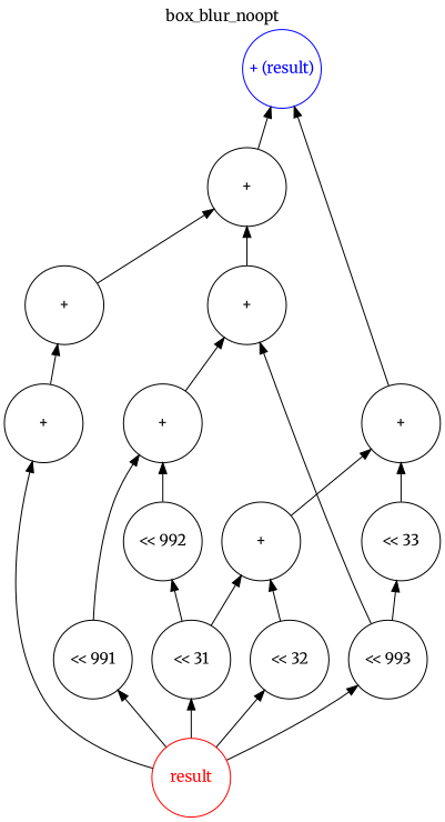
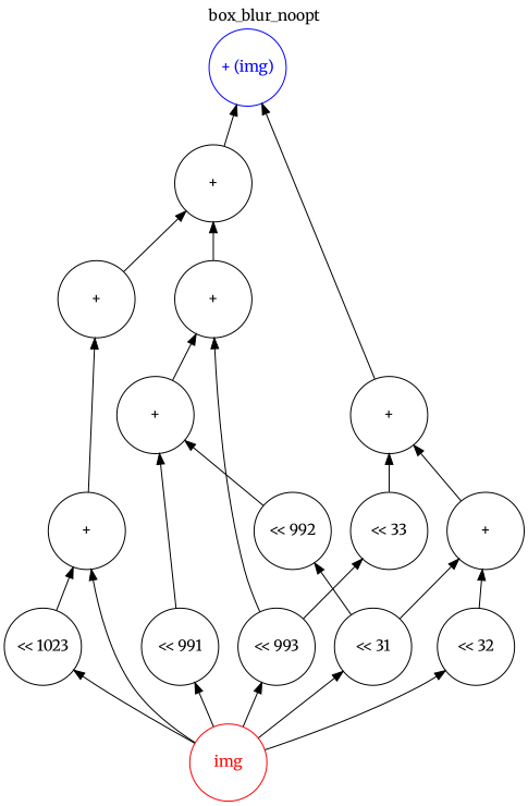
  digraph {
    fontname=Merriweather
    label=box_blur_noopt
    labelloc=t
    node [color=black fontcolor=black fontname=Merriweather margin=0 shape=circle style=solid]
    edge [dir=back fontname=Merriweather]
-   n1 [color=red fontcolor=red label=result width=1]
+   n1 [color=red fontcolor=red label=img width=1]
    n2 [label="<< 991" width=1]
    n3 [label="<< 992" width=1]
    n4 [label="<< 31" width=1]
    n5 [label="+" width=1]
    n6 [label="<< 993" width=1]
    n7 [label="+" width=1]
+   n8 [label="<< 1023" width=1]
    n9 [label="+" width=1]
    n10 [label="+" width=1]
    n11 [label="+" width=1]
    n12 [label="<< 32" width=1]
    n13 [label="+" width=1]
    n14 [label="<< 33" width=1]
    n15 [label="+" width=1]
-   n16 [color=blue fontcolor=blue label="+ (result)" width=1]
+   n16 [color=blue fontcolor=blue label="+ (img)" width=1]
    n2 -> n1
    n3 -> n4
    n4 -> n1
    n5 -> n2
    n5 -> n3
    n6 -> n1
    n7 -> n5
    n7 -> n6
+   n8 -> n1
    n9 -> n1
+   n9 -> n8
    n10 -> n9
    n11 -> n7
    n11 -> n10
    n12 -> n1
    n13 -> n4
    n13 -> n12
    n14 -> n6
    n15 -> n13
    n15 -> n14
    n16 -> n11
    n16 -> n15
  }
